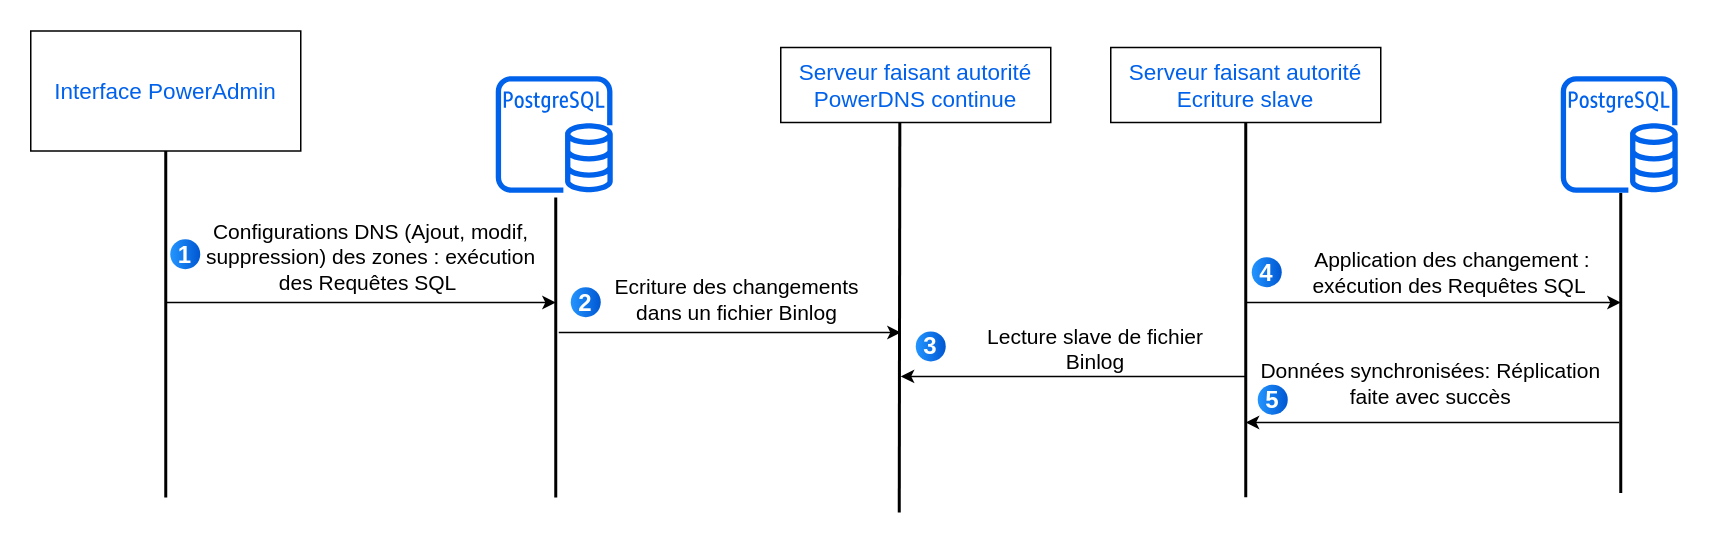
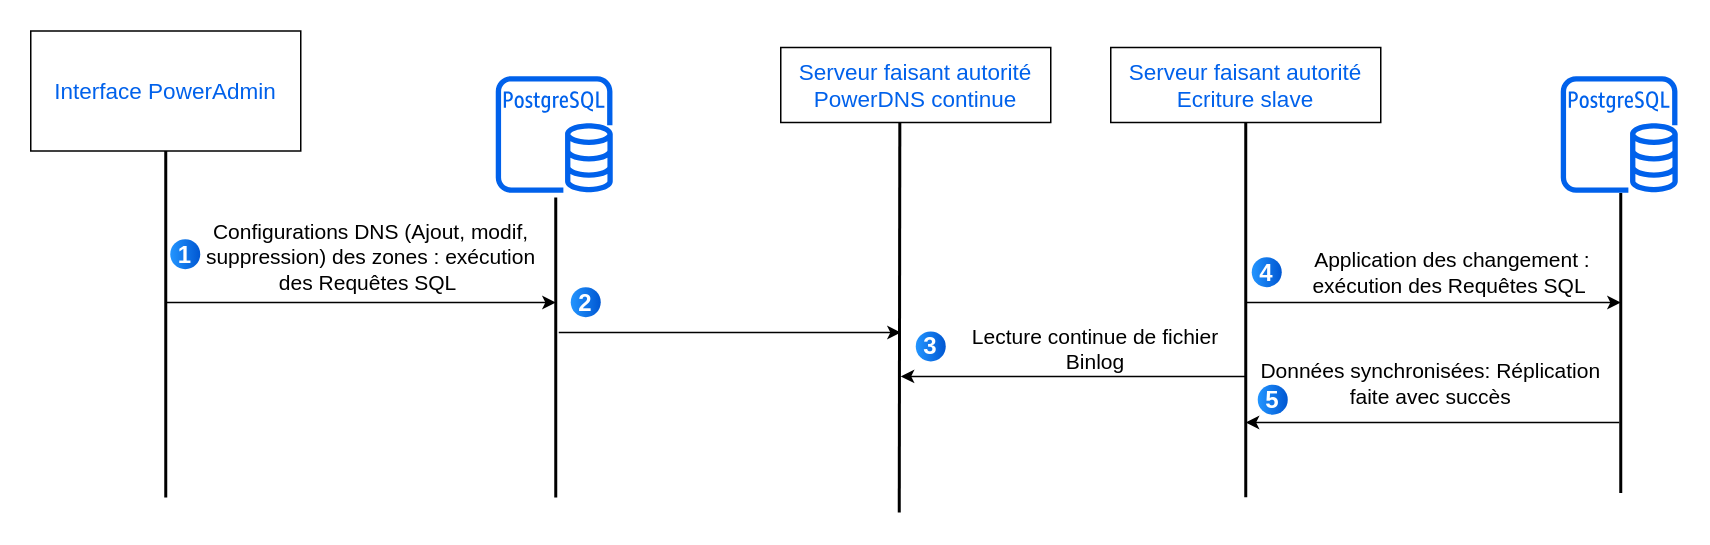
  <mxCell id="0" />
  <mxCell id="1" parent="0" />
  <mxCell id="2" value="" style="endArrow=none;html=1;rounded=0;strokeColor=#000000;strokeWidth=2;entryX=0.441;entryY=1.004;entryDx=0;entryDy=0;entryPerimeter=0;" edge="1" parent="1" target="12"><mxGeometry width="50" height="50" relative="1" as="geometry"><mxPoint x="599" y="341" as="sourcePoint" /><mxPoint x="620.653" y="157.902" as="targetPoint" /></mxGeometry></mxCell>
  <mxCell id="3" value="" style="endArrow=none;html=1;rounded=0;strokeColor=#000000;strokeWidth=2;" edge="1" parent="1" source="27"><mxGeometry width="50" height="50" relative="1" as="geometry"><mxPoint x="830" y="330.75" as="sourcePoint" /><mxPoint x="830" y="70.75" as="targetPoint" /></mxGeometry></mxCell>
  <mxCell id="4" value="" style="endArrow=none;html=1;rounded=0;strokeColor=#000000;strokeWidth=2;" edge="1" parent="1"><mxGeometry width="50" height="50" relative="1" as="geometry"><mxPoint x="370" y="331" as="sourcePoint" /><mxPoint x="370" y="131" as="targetPoint" /></mxGeometry></mxCell>
  <mxCell id="5" value="" style="endArrow=none;html=1;rounded=0;endFill=0;startArrow=classic;startFill=1;" edge="1" parent="1"><mxGeometry width="50" height="50" relative="1" as="geometry"><mxPoint x="600" y="221" as="sourcePoint" /><mxPoint x="372" y="221" as="targetPoint" /></mxGeometry></mxCell>
  <mxCell id="6" value="" style="endArrow=none;html=1;rounded=0;strokeColor=#000000;strokeWidth=2;" edge="1" parent="1"><mxGeometry width="50" height="50" relative="1" as="geometry"><mxPoint x="1080" y="328" as="sourcePoint" /><mxPoint x="1080" y="128" as="targetPoint" /></mxGeometry></mxCell>
  <mxCell id="7" value="&lt;span style=&quot;color: rgb(0, 97, 235); font-size: 15px;&quot;&gt;Interface PowerAdmin&lt;/span&gt;" style="rounded=0;whiteSpace=wrap;html=1;" vertex="1" parent="1"><mxGeometry x="20" y="20" width="180" height="80" as="geometry" /></mxCell>
  <mxCell id="8" value="" style="endArrow=none;html=1;rounded=0;strokeColor=#000000;strokeWidth=2;entryX=0.5;entryY=1;entryDx=0;entryDy=0;" edge="1" parent="1" target="7"><mxGeometry width="50" height="50" relative="1" as="geometry"><mxPoint x="110" y="331" as="sourcePoint" /><mxPoint x="160" y="101" as="targetPoint" /></mxGeometry></mxCell>
  <mxCell id="9" value="&lt;font style=&quot;font-size: 14px;&quot;&gt;Configurations DNS (Ajout, modif, suppression) des zones :&amp;nbsp;&lt;span style=&quot;text-align: left;&quot;&gt;exécution d&lt;/span&gt;&lt;span style=&quot;text-align: left;&quot; class=&quot;hljs-string&quot;&gt;es Requêtes SQL&lt;/span&gt;&amp;nbsp;&lt;/font&gt;" style="text;html=1;align=center;verticalAlign=middle;whiteSpace=wrap;rounded=0;" vertex="1" parent="1"><mxGeometry x="130" y="141" width="233.5" height="60.5" as="geometry" /></mxCell>
  <mxCell id="10" value="" style="endArrow=none;html=1;rounded=0;endFill=0;startArrow=classic;startFill=1;" edge="1" parent="1"><mxGeometry width="50" height="50" relative="1" as="geometry"><mxPoint x="370" y="201" as="sourcePoint" /><mxPoint x="110" y="201" as="targetPoint" /></mxGeometry></mxCell>
  <mxCell id="11" value="" style="sketch=0;outlineConnect=0;fontColor=#232F3E;gradientColor=none;fillColor=#0061EB;strokeColor=none;dashed=0;verticalLabelPosition=bottom;verticalAlign=top;align=center;html=1;fontSize=12;fontStyle=0;aspect=fixed;pointerEvents=1;shape=mxgraph.aws4.rds_postgresql_instance;" vertex="1" parent="1"><mxGeometry x="330" y="50" width="78" height="78" as="geometry" /></mxCell>
  <mxCell id="12" value="&lt;span style=&quot;color: rgb(0, 97, 235); font-size: 15px;&quot;&gt;Serveur faisant autorité PowerDNS continue&lt;/span&gt;" style="rounded=0;whiteSpace=wrap;html=1;" vertex="1" parent="1"><mxGeometry x="520" y="31" width="180" height="50" as="geometry" /></mxCell>
  <mxCell id="13" value="" style="sketch=0;outlineConnect=0;fontColor=#232F3E;gradientColor=none;fillColor=#0061EB;strokeColor=none;dashed=0;verticalLabelPosition=bottom;verticalAlign=top;align=center;html=1;fontSize=12;fontStyle=0;aspect=fixed;pointerEvents=1;shape=mxgraph.aws4.rds_postgresql_instance;" vertex="1" parent="1"><mxGeometry x="1040" y="50" width="78" height="78" as="geometry" /></mxCell>
- <mxCell id="14" value="&lt;font style=&quot;font-size: 14px;&quot;&gt;Ecriture des changements dans un fichier Binlog&lt;/font&gt;" style="text;html=1;align=center;verticalAlign=middle;whiteSpace=wrap;rounded=0;" vertex="1" parent="1"><mxGeometry x="400" y="183.25" width="182" height="32.25" as="geometry" /></mxCell>
  <mxCell id="15" value="" style="endArrow=classic;html=1;rounded=0;endFill=1;startArrow=none;startFill=0;" edge="1" parent="1"><mxGeometry width="50" height="50" relative="1" as="geometry"><mxPoint x="830" y="250.25" as="sourcePoint" /><mxPoint x="600" y="250.25" as="targetPoint" /></mxGeometry></mxCell>
- <mxCell id="16" value="&lt;font style=&quot;font-size: 14px;&quot;&gt;Lecture slave de fichier Binlog&lt;/font&gt;" style="text;html=1;align=center;verticalAlign=middle;whiteSpace=wrap;rounded=0;" vertex="1" parent="1"><mxGeometry x="640" y="216.75" width="180" height="29.5" as="geometry" /></mxCell>
+ <mxCell id="16" value="&lt;font style=&quot;font-size: 14px;&quot;&gt;Lecture continue de fichier Binlog&lt;/font&gt;" style="text;html=1;align=center;verticalAlign=middle;whiteSpace=wrap;rounded=0;" vertex="1" parent="1"><mxGeometry x="640" y="216.75" width="180" height="29.5" as="geometry" /></mxCell>
  <mxCell id="17" value="" style="endArrow=none;html=1;rounded=0;endFill=0;startArrow=classic;startFill=1;" edge="1" parent="1"><mxGeometry width="50" height="50" relative="1" as="geometry"><mxPoint x="1080" y="201" as="sourcePoint" /><mxPoint x="830" y="201" as="targetPoint" /></mxGeometry></mxCell>
  <mxCell id="18" value="&lt;font style=&quot;font-size: 14px;&quot;&gt;&amp;nbsp;Application des changement : e&lt;/font&gt;&lt;span style=&quot;font-size: 14px; text-align: left;&quot;&gt;xécution d&lt;/span&gt;&lt;span style=&quot;font-size: 14px; text-align: left;&quot; class=&quot;hljs-string&quot;&gt;es Requêtes SQL&lt;/span&gt;" style="text;html=1;align=center;verticalAlign=middle;whiteSpace=wrap;rounded=0;" vertex="1" parent="1"><mxGeometry x="858" y="166" width="216" height="29.5" as="geometry" /></mxCell>
  <mxCell id="19" value="1" style="ellipse;whiteSpace=wrap;html=1;aspect=fixed;rotation=0;gradientColor=#0057D2;strokeColor=none;gradientDirection=east;fillColor=#2395FF;rounded=0;pointerEvents=0;fontFamily=Helvetica;fontSize=16;fontColor=#FFFFFF;spacingTop=4;spacingBottom=4;spacingLeft=4;spacingRight=4;points=[];fontStyle=1" vertex="1" parent="1"><mxGeometry x="113" y="158.75" width="20" height="20" as="geometry" /></mxCell>
  <mxCell id="20" value="2" style="ellipse;whiteSpace=wrap;html=1;aspect=fixed;rotation=0;gradientColor=#0057D2;strokeColor=none;gradientDirection=east;fillColor=#2395FF;rounded=0;pointerEvents=0;fontFamily=Helvetica;fontSize=16;fontColor=#FFFFFF;spacingTop=4;spacingBottom=4;spacingLeft=4;spacingRight=4;points=[];fontStyle=1" vertex="1" parent="1"><mxGeometry x="380" y="190.75" width="20" height="20" as="geometry" /></mxCell>
  <mxCell id="21" value="3" style="ellipse;whiteSpace=wrap;html=1;aspect=fixed;rotation=0;gradientColor=#0057D2;strokeColor=none;gradientDirection=east;fillColor=#2395FF;rounded=0;pointerEvents=0;fontFamily=Helvetica;fontSize=16;fontColor=#FFFFFF;spacingTop=4;spacingBottom=4;spacingLeft=4;spacingRight=4;points=[];fontStyle=1" vertex="1" parent="1"><mxGeometry x="610" y="220.25" width="20" height="20" as="geometry" /></mxCell>
  <mxCell id="22" value="" style="endArrow=classic;html=1;rounded=0;endFill=1;startArrow=none;startFill=0;" edge="1" parent="1"><mxGeometry width="50" height="50" relative="1" as="geometry"><mxPoint x="1079" y="281" as="sourcePoint" /><mxPoint x="830" y="281" as="targetPoint" /></mxGeometry></mxCell>
  <mxCell id="23" value="&lt;font style=&quot;font-size: 14px;&quot;&gt;Données synchronisées:&amp;nbsp;Réplication faite avec succès&lt;/font&gt;" style="text;html=1;align=center;verticalAlign=middle;whiteSpace=wrap;rounded=0;" vertex="1" parent="1"><mxGeometry x="838" y="240.25" width="231" height="29.5" as="geometry" /></mxCell>
  <mxCell id="24" value="4" style="ellipse;whiteSpace=wrap;html=1;aspect=fixed;rotation=0;gradientColor=#0057D2;strokeColor=none;gradientDirection=east;fillColor=#2395FF;rounded=0;pointerEvents=0;fontFamily=Helvetica;fontSize=16;fontColor=#FFFFFF;spacingTop=4;spacingBottom=4;spacingLeft=4;spacingRight=4;points=[];fontStyle=1" vertex="1" parent="1"><mxGeometry x="834" y="170.75" width="20" height="20" as="geometry" /></mxCell>
  <mxCell id="25" value="5" style="ellipse;whiteSpace=wrap;html=1;aspect=fixed;rotation=0;gradientColor=#0057D2;strokeColor=none;gradientDirection=east;fillColor=#2395FF;rounded=0;pointerEvents=0;fontFamily=Helvetica;fontSize=16;fontColor=#FFFFFF;spacingTop=4;spacingBottom=4;spacingLeft=4;spacingRight=4;points=[];fontStyle=1" vertex="1" parent="1"><mxGeometry x="838" y="255.75" width="20" height="20" as="geometry" /></mxCell>
  <mxCell id="26" value="" style="endArrow=none;html=1;rounded=0;strokeColor=#000000;strokeWidth=2;" edge="1" parent="1" target="27"><mxGeometry width="50" height="50" relative="1" as="geometry"><mxPoint x="830" y="330.75" as="sourcePoint" /><mxPoint x="830" y="70.75" as="targetPoint" /></mxGeometry></mxCell>
  <mxCell id="27" value="&lt;span style=&quot;color: rgb(0, 97, 235); font-size: 15px;&quot;&gt;Serveur faisant autorité Ecriture slave&lt;/span&gt;" style="rounded=0;whiteSpace=wrap;html=1;" vertex="1" parent="1"><mxGeometry x="740" y="31" width="180" height="50" as="geometry" /></mxCell>
